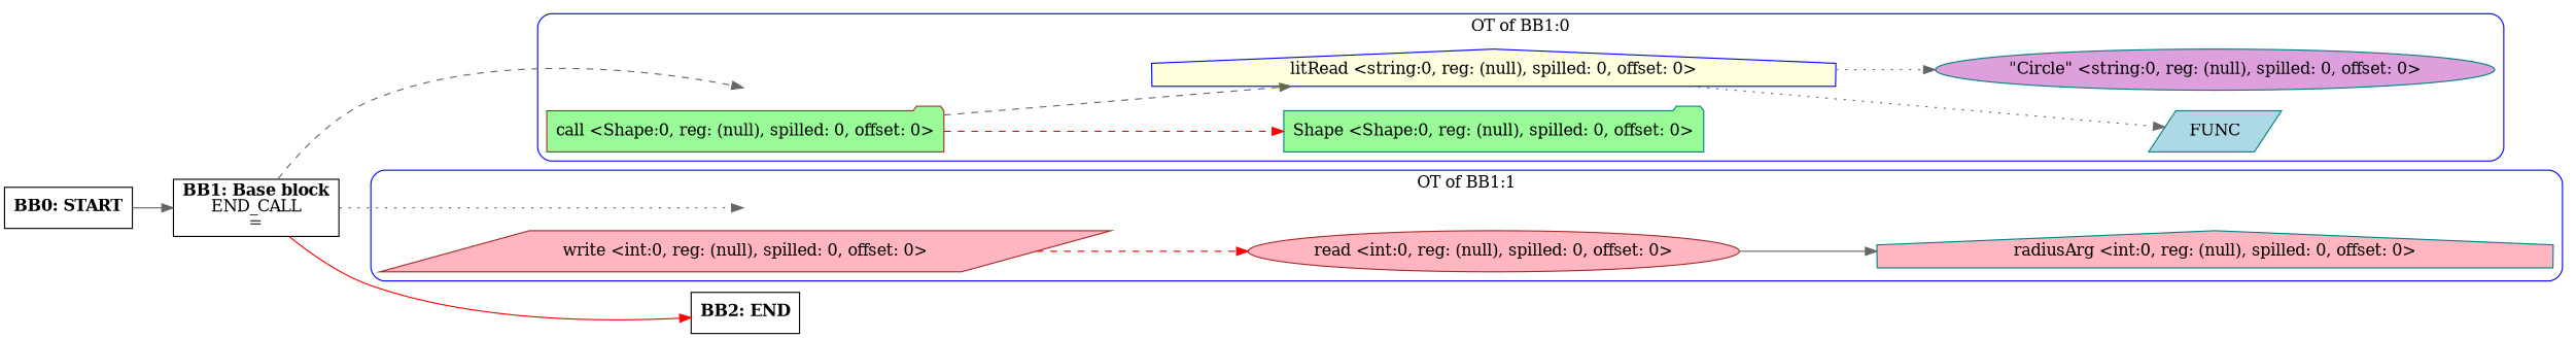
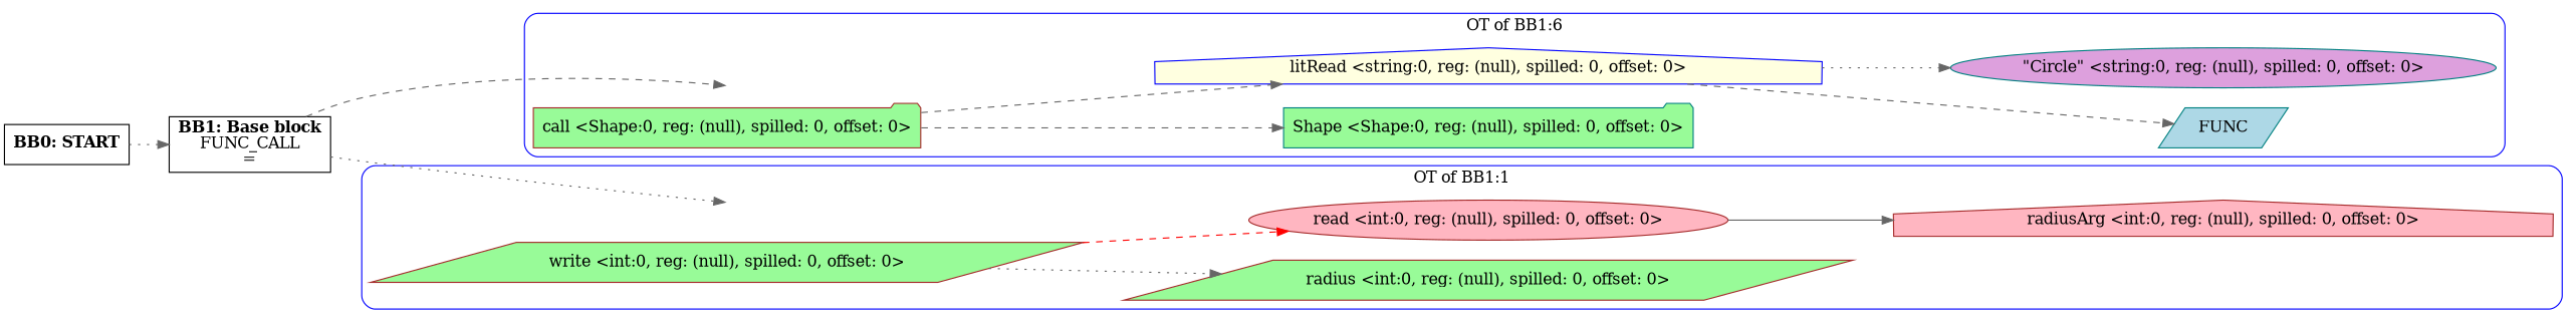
  digraph {
    compound=true
    rankdir=LR
    splines=true
    node [shape=parallelogram style=filled]
    edge [color=gray40 style=dashed]
    entry0 [shape=point style=invis]
    n2 [color=brown fillcolor=palegreen label="call <Shape:0, reg: (null), spilled: 0, offset: 0>" shape=folder]
    n3 [color=teal fillcolor=palegreen label="Shape <Shape:0, reg: (null), spilled: 0, offset: 0>" shape=folder]
    n4 [color=blue fillcolor=lightyellow label="litRead <string:0, reg: (null), spilled: 0, offset: 0>" shape=house]
    n5 [color=teal fillcolor=lightblue label=FUNC]
    n6 [color=teal fillcolor=plum label="\"Circle\" <string:0, reg: (null), spilled: 0, offset: 0>" shape=ellipse]
    entry1 [shape=point style=invis]
-   n8 [color=brown fillcolor=lightpink label="write <int:0, reg: (null), spilled: 0, offset: 0>"]
+   n8 [color=brown fillcolor=palegreen label="write <int:0, reg: (null), spilled: 0, offset: 0>"]
+   n9 [color=brown fillcolor=palegreen label="radius <int:0, reg: (null), spilled: 0, offset: 0>"]
    n10 [color=brown fillcolor=lightpink label="read <int:0, reg: (null), spilled: 0, offset: 0>" shape=ellipse]
-   n11 [color=teal fillcolor=lightpink label="radiusArg <int:0, reg: (null), spilled: 0, offset: 0>" shape=house]
-   n12 [label=<<B>BB2: END</B><BR ALIGN="CENTER"/>> shape=rectangle style=""]
-   n13 [label=<<B>BB1: Base block</B><BR ALIGN="CENTER"/>END_CALL<BR ALIGN="CENTER"/>=<BR ALIGN="CENTER"/>> shape=rectangle style=""]
+   n11 [color=brown fillcolor=lightpink label="radiusArg <int:0, reg: (null), spilled: 0, offset: 0>" shape=house]
+   n13 [label=<<B>BB1: Base block</B><BR ALIGN="CENTER"/>FUNC_CALL<BR ALIGN="CENTER"/>=<BR ALIGN="CENTER"/>> shape=rectangle style=""]
    n14 [label=<<B>BB0: START</B><BR ALIGN="CENTER"/>> shape=rectangle style=""]
    subgraph cluster_1 {
      color=blue
-     label="OT of BB1:0"
+     label="OT of BB1:6"
      style=rounded
      entry0
      n2
      n3
      n4
      n5
      n6
    }
    subgraph cluster_2 {
      color=blue
      label="OT of BB1:1"
      style=rounded
      entry1
      n8
+     n9
      n10
      n11
    }
-   n2 -> n3 [color=red]
+   n2 -> n3
    n2 -> n4
-   n4 -> n5 [style=dotted]
+   n4 -> n5
    n4 -> n6 [style=dotted]
+   n8 -> n9 [style=dotted]
    n8 -> n10 [color=red]
    n10 -> n11 [style=solid]
    n13 -> entry0
    n13 -> entry1 [style=dotted]
-   n13 -> n12 [color=red style=solid]
-   n14 -> n13 [style=solid]
+   n14 -> n13 [style=dotted]
  }
